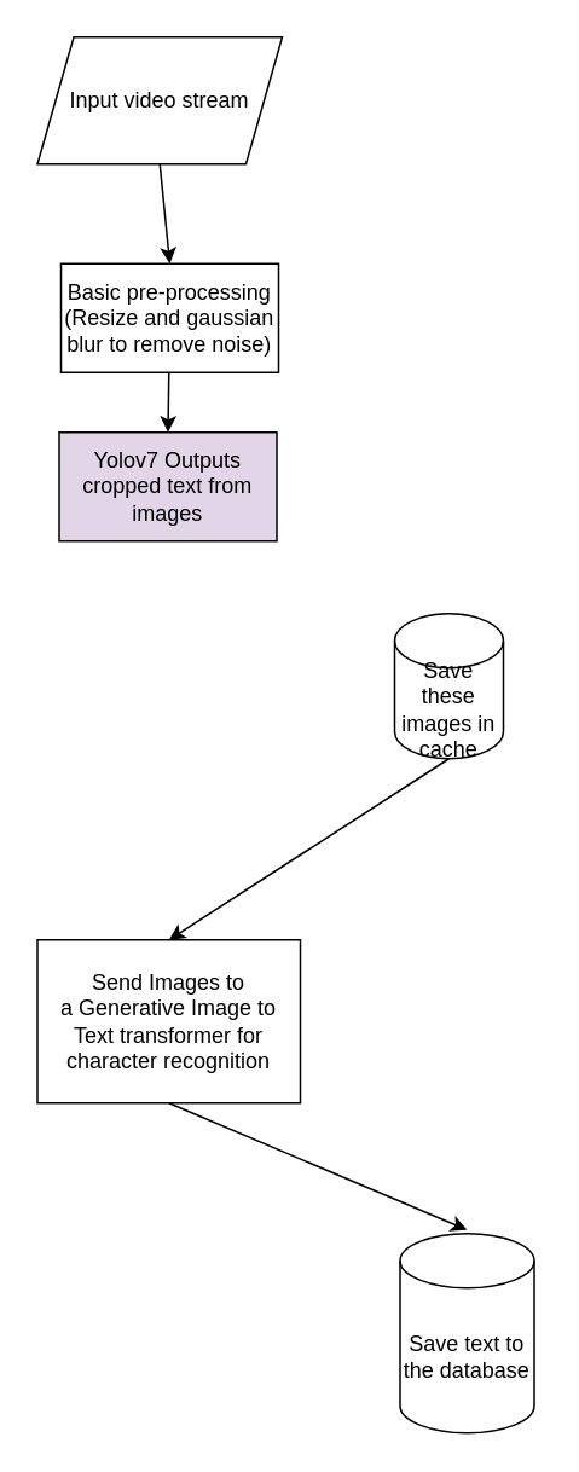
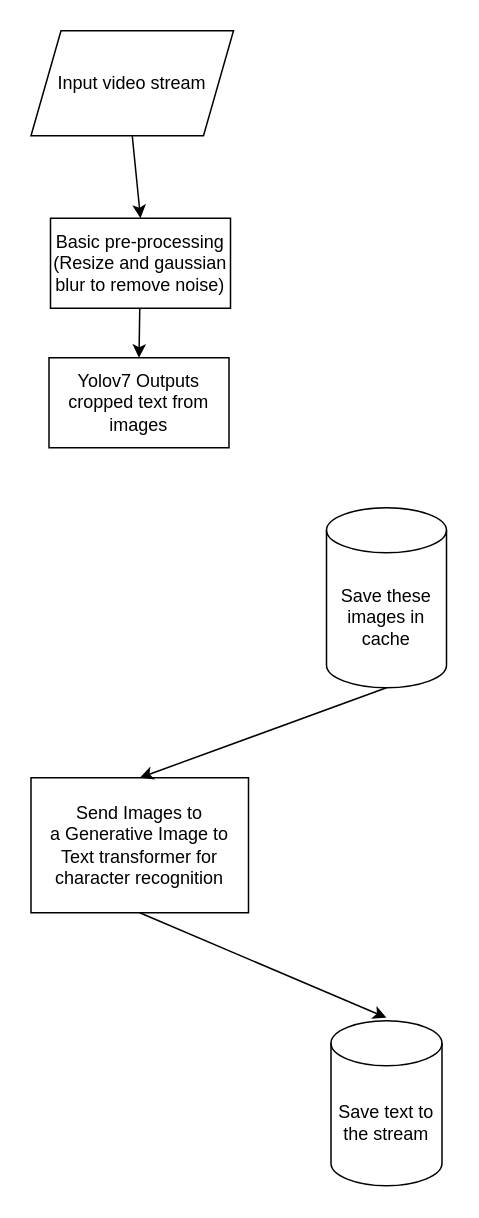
  <mxCell id="0" />
  <mxCell id="1" parent="0" />
  <mxCell id="2" value="Input video stream" style="shape=parallelogram;perimeter=parallelogramPerimeter;whiteSpace=wrap;html=1;fixedSize=1;" vertex="1" parent="1"><mxGeometry x="20" y="20" width="135" height="70" as="geometry" /></mxCell>
- <mxCell id="3" value="Yolov7 Outputs cropped text from images" style="rounded=0;whiteSpace=wrap;html=1;fillColor=#e1d5e7;" vertex="1" parent="1"><mxGeometry x="32" y="238" width="120" height="60" as="geometry" /></mxCell>
- <mxCell id="4" value="Save these&lt;br&gt;images in cache" style="shape=cylinder3;whiteSpace=wrap;html=1;boundedLbl=1;backgroundOutline=1;size=15;" vertex="1" parent="1"><mxGeometry x="217" y="338" width="60" height="80" as="geometry" /></mxCell>
+ <mxCell id="3" value="Yolov7 Outputs cropped text from images" style="rounded=0;whiteSpace=wrap;html=1;" vertex="1" parent="1"><mxGeometry x="32" y="238" width="120" height="60" as="geometry" /></mxCell>
+ <mxCell id="4" value="Save these&lt;br&gt;images in cache" style="shape=cylinder3;whiteSpace=wrap;html=1;boundedLbl=1;backgroundOutline=1;size=15;" vertex="1" parent="1"><mxGeometry x="217" y="338" width="80" height="120" as="geometry" /></mxCell>
  <mxCell id="5" value="Send Images to&lt;br&gt;a Generative Image to&lt;br&gt;Text transformer for character recognition" style="rounded=0;whiteSpace=wrap;html=1;" vertex="1" parent="1"><mxGeometry x="20" y="518" width="145" height="90" as="geometry" /></mxCell>
  <mxCell id="6" value="" style="endArrow=classic;html=1;rounded=0;entryX=0.5;entryY=0;entryDx=0;entryDy=0;exitX=0.5;exitY=1;exitDx=0;exitDy=0;exitPerimeter=0;" edge="1" parent="1" source="4" target="5"><mxGeometry width="50" height="50" relative="1" as="geometry"><mxPoint x="17" y="478" as="sourcePoint" /><mxPoint x="67" y="428" as="targetPoint" /></mxGeometry></mxCell>
- <mxCell id="7" value="Save text to the database" style="shape=cylinder3;whiteSpace=wrap;html=1;boundedLbl=1;backgroundOutline=1;size=15;" vertex="1" parent="1"><mxGeometry x="220" y="680" width="74" height="110" as="geometry" /></mxCell>
+ <mxCell id="7" value="Save text to the stream" style="shape=cylinder3;whiteSpace=wrap;html=1;boundedLbl=1;backgroundOutline=1;size=15;" vertex="1" parent="1"><mxGeometry x="220" y="680" width="74" height="110" as="geometry" /></mxCell>
  <mxCell id="8" value="" style="endArrow=classic;html=1;rounded=0;entryX=0.5;entryY=0;entryDx=0;entryDy=0;entryPerimeter=0;exitX=0.5;exitY=1;exitDx=0;exitDy=0;" edge="1" parent="1" source="5"><mxGeometry width="50" height="50" relative="1" as="geometry"><mxPoint x="-143" y="718" as="sourcePoint" /><mxPoint x="257" y="678" as="targetPoint" /></mxGeometry></mxCell>
  <mxCell id="9" value="Basic pre-processing&lt;br&gt;(Resize and gaussian blur to remove noise)" style="rounded=0;whiteSpace=wrap;html=1;" vertex="1" parent="1"><mxGeometry x="33" y="145" width="120" height="60" as="geometry" /></mxCell>
  <mxCell id="10" value="" style="endArrow=classic;html=1;rounded=0;entryX=0.5;entryY=0;entryDx=0;entryDy=0;exitX=0.5;exitY=1;exitDx=0;exitDy=0;" edge="1" parent="1" source="2" target="9"><mxGeometry width="50" height="50" relative="1" as="geometry"><mxPoint x="17" y="395" as="sourcePoint" /><mxPoint x="67" y="345" as="targetPoint" /></mxGeometry></mxCell>
  <mxCell id="11" value="" style="endArrow=classic;html=1;rounded=0;entryX=0.5;entryY=0;entryDx=0;entryDy=0;" edge="1" parent="1" source="9" target="3"><mxGeometry width="50" height="50" relative="1" as="geometry"><mxPoint x="-53" y="285" as="sourcePoint" /><mxPoint x="-3" y="235" as="targetPoint" /></mxGeometry></mxCell>
